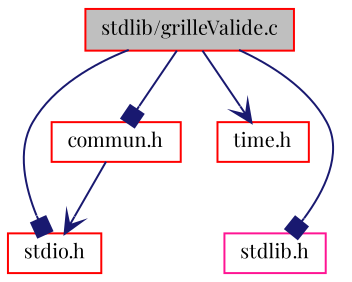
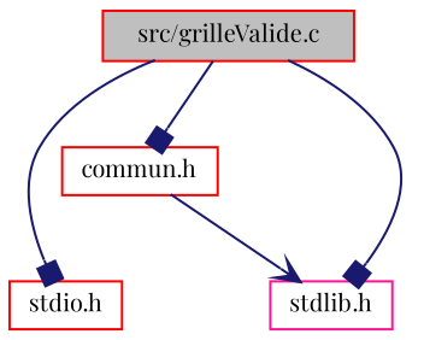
  digraph {
    fontname="Playfair Display"
    node [color=red fillcolor=white fontname="Playfair Display" fontsize=10 shape=record style=filled]
    edge [arrowhead=box color=midnightblue fontname="Playfair Display" fontsize=10 labelfontname=Helvetica labelfontsize=10 style=solid]
-   n1 [fillcolor=grey75 fontcolor=black height=0.2 label="stdlib/grilleValide.c" width=0.4]
+   n1 [fillcolor=grey75 fontcolor=black height=0.2 label="src/grilleValide.c" width=0.4]
    n2 [height=0.2 label="stdio.h" width=0.4]
    n3 [color=deeppink height=0.2 label="stdlib.h" width=0.4]
-   n4 [height=0.2 label="time.h" width=0.4]
    n5 [height=0.2 label="commun.h" width=0.4]
    n1 -> n2
    n1 -> n3
-   n1 -> n4 [arrowhead=vee]
    n1 -> n5
-   n5 -> n2 [arrowhead=vee]
+   n5 -> n3 [arrowhead=vee]
  }
